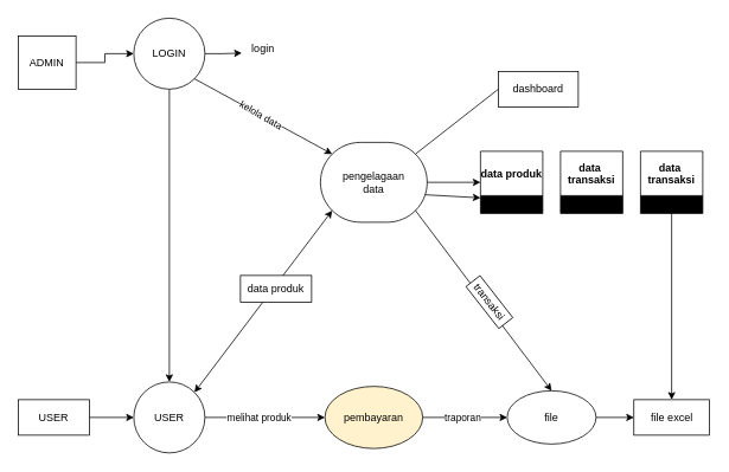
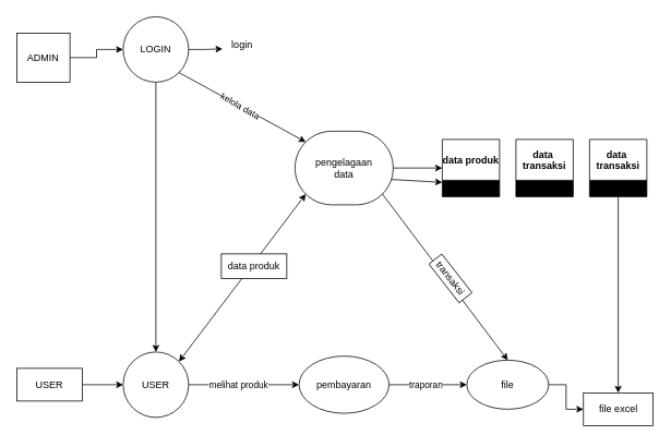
  <mxCell id="0" />
  <mxCell id="1" parent="0" />
  <mxCell id="2" style="edgeStyle=orthogonalEdgeStyle;rounded=0;orthogonalLoop=1;jettySize=auto;html=1;entryX=0;entryY=0.5;entryDx=0;entryDy=0;" parent="1" source="3" target="7" edge="1"><mxGeometry relative="1" as="geometry" /></mxCell>
  <mxCell id="3" value="ADMIN" style="html=1;dashed=0;whiteSpace=wrap;" parent="1" vertex="1"><mxGeometry x="20" y="40" width="65" height="60" as="geometry" /></mxCell>
  <mxCell id="4" style="edgeStyle=orthogonalEdgeStyle;rounded=0;orthogonalLoop=1;jettySize=auto;html=1;entryX=0;entryY=0.5;entryDx=0;entryDy=0;" parent="1" source="5" target="10" edge="1"><mxGeometry relative="1" as="geometry" /></mxCell>
  <mxCell id="5" value="USER" style="html=1;dashed=0;whiteSpace=wrap;" parent="1" vertex="1"><mxGeometry x="20" y="450" width="80" height="40" as="geometry" /></mxCell>
  <mxCell id="6" style="edgeStyle=orthogonalEdgeStyle;rounded=0;orthogonalLoop=1;jettySize=auto;html=1;entryX=0.5;entryY=0;entryDx=0;entryDy=0;" parent="1" source="7" target="10" edge="1"><mxGeometry relative="1" as="geometry" /></mxCell>
  <mxCell id="7" value="LOGIN" style="shape=ellipse;html=1;dashed=0;whiteSpace=wrap;aspect=fixed;perimeter=ellipsePerimeter;" parent="1" vertex="1"><mxGeometry x="150" y="20" width="80" height="80" as="geometry" /></mxCell>
  <mxCell id="8" style="edgeStyle=orthogonalEdgeStyle;rounded=0;orthogonalLoop=1;jettySize=auto;html=1;entryX=0;entryY=0.5;entryDx=0;entryDy=0;" parent="1" source="10" target="28" edge="1"><mxGeometry relative="1" as="geometry" /></mxCell>
  <mxCell id="9" value="melihat produk" style="edgeLabel;html=1;align=center;verticalAlign=middle;resizable=0;points=[];" parent="8" vertex="1" connectable="0"><mxGeometry x="-0.274" y="1" relative="1" as="geometry"><mxPoint x="11" y="1" as="offset" /></mxGeometry></mxCell>
  <mxCell id="10" value="USER" style="shape=ellipse;html=1;dashed=0;whiteSpace=wrap;aspect=fixed;perimeter=ellipsePerimeter;" parent="1" vertex="1"><mxGeometry x="150" y="430" width="80" height="80" as="geometry" /></mxCell>
  <mxCell id="11" value="login" style="text;html=1;align=center;verticalAlign=middle;resizable=0;points=[];autosize=1;strokeColor=none;fillColor=none;" parent="1" vertex="1"><mxGeometry x="270" y="40" width="50" height="30" as="geometry" /></mxCell>
  <mxCell id="12" style="edgeStyle=orthogonalEdgeStyle;rounded=0;orthogonalLoop=1;jettySize=auto;html=1;entryX=0.03;entryY=0.643;entryDx=0;entryDy=0;entryPerimeter=0;" parent="1" source="7" target="11" edge="1"><mxGeometry relative="1" as="geometry" /></mxCell>
  <mxCell id="13" value="" style="endArrow=classic;html=1;rounded=0;exitX=1;exitY=1;exitDx=0;exitDy=0;entryX=0;entryY=0;entryDx=13.185;entryDy=13.185;entryPerimeter=0;" parent="1" source="7" target="16" edge="1"><mxGeometry width="50" height="50" relative="1" as="geometry"><mxPoint x="240" y="150" as="sourcePoint" /><mxPoint x="290" y="100" as="targetPoint" /></mxGeometry></mxCell>
  <mxCell id="14" value="kelola data" style="edgeLabel;html=1;align=center;verticalAlign=middle;resizable=0;points=[];rotation=30;" parent="13" vertex="1" connectable="0"><mxGeometry x="0.601" y="-3" relative="1" as="geometry"><mxPoint x="-48" y="-30" as="offset" /></mxGeometry></mxCell>
  <mxCell id="15" style="edgeStyle=orthogonalEdgeStyle;rounded=0;orthogonalLoop=1;jettySize=auto;html=1;entryX=0;entryY=0.5;entryDx=0;entryDy=0;" parent="1" source="16" target="21" edge="1"><mxGeometry relative="1" as="geometry" /></mxCell>
  <mxCell id="16" value="pengelagaan&lt;div&gt;data&lt;/div&gt;" style="html=1;dashed=0;whiteSpace=wrap;shape=mxgraph.dfd.start" parent="1" vertex="1"><mxGeometry x="360" y="160" width="120" height="90" as="geometry" /></mxCell>
  <mxCell id="17" value="" style="endArrow=classic;startArrow=classic;html=1;rounded=0;exitX=1;exitY=0;exitDx=0;exitDy=0;entryX=0;entryY=0;entryDx=13.185;entryDy=76.815;entryPerimeter=0;" parent="1" source="10" target="16" edge="1"><mxGeometry width="50" height="50" relative="1" as="geometry"><mxPoint x="290" y="390" as="sourcePoint" /><mxPoint x="340" y="340" as="targetPoint" /></mxGeometry></mxCell>
  <mxCell id="18" value="data produk" style="rounded=0;whiteSpace=wrap;html=1;" parent="1" vertex="1"><mxGeometry x="270" y="310" width="80" height="30" as="geometry" /></mxCell>
- <mxCell id="19" value="dashboard" style="rounded=0;whiteSpace=wrap;html=1;" parent="1" vertex="1"><mxGeometry x="560" y="80" width="90" height="40" as="geometry" /></mxCell>
- <mxCell id="20" value="" style="endArrow=none;html=1;rounded=0;entryX=0;entryY=0.5;entryDx=0;entryDy=0;exitX=0;exitY=0;exitDx=106.815;exitDy=13.185;exitPerimeter=0;" parent="1" source="16" target="19" edge="1"><mxGeometry width="50" height="50" relative="1" as="geometry"><mxPoint x="430" y="115" as="sourcePoint" /><mxPoint x="480" y="-45" as="targetPoint" /></mxGeometry></mxCell>
  <mxCell id="21" value="data produk" style="swimlane;childLayout=stackLayout;horizontal=1;startSize=50;horizontalStack=0;resizeParent=1;resizeParentMax=0;resizeLast=0;collapsible=0;marginBottom=0;swimlaneFillColor=#000000;rotation=0;verticalAlign=middle;" parent="1" vertex="1"><mxGeometry x="540" y="170" width="70" height="70" as="geometry" /></mxCell>
  <mxCell id="22" value="data &#10;transaksi" style="swimlane;childLayout=stackLayout;horizontal=1;startSize=50;horizontalStack=0;resizeParent=1;resizeParentMax=0;resizeLast=0;collapsible=0;marginBottom=0;swimlaneFillColor=#000000;rotation=0;verticalAlign=middle;" parent="1" vertex="1"><mxGeometry x="630" y="170" width="70" height="70" as="geometry" /></mxCell>
  <mxCell id="23" style="edgeStyle=orthogonalEdgeStyle;rounded=0;orthogonalLoop=1;jettySize=auto;html=1;entryX=0.5;entryY=0;entryDx=0;entryDy=0;" parent="1" source="24" target="31" edge="1"><mxGeometry relative="1" as="geometry" /></mxCell>
  <mxCell id="24" value="data &#10;transaksi" style="swimlane;childLayout=stackLayout;horizontal=1;startSize=50;horizontalStack=0;resizeParent=1;resizeParentMax=0;resizeLast=0;collapsible=0;marginBottom=0;swimlaneFillColor=#000000;rotation=0;verticalAlign=middle;" parent="1" vertex="1"><mxGeometry x="720" y="170" width="70" height="70" as="geometry" /></mxCell>
  <mxCell id="25" value="" style="endArrow=classic;html=1;rounded=0;entryX=0;entryY=0.75;entryDx=0;entryDy=0;exitX=0.983;exitY=0.656;exitDx=0;exitDy=0;exitPerimeter=0;" parent="1" source="16" target="21" edge="1"><mxGeometry width="50" height="50" relative="1" as="geometry"><mxPoint x="460" y="290" as="sourcePoint" /><mxPoint x="510" y="240" as="targetPoint" /></mxGeometry></mxCell>
  <mxCell id="26" style="edgeStyle=orthogonalEdgeStyle;rounded=0;orthogonalLoop=1;jettySize=auto;html=1;entryX=0;entryY=0.5;entryDx=0;entryDy=0;" parent="1" source="28" target="30" edge="1"><mxGeometry relative="1" as="geometry" /></mxCell>
  <mxCell id="27" value="traporan" style="edgeLabel;html=1;align=center;verticalAlign=middle;resizable=0;points=[];" parent="26" vertex="1" connectable="0"><mxGeometry x="-0.081" y="-3" relative="1" as="geometry"><mxPoint y="-3" as="offset" /></mxGeometry></mxCell>
- <mxCell id="28" value="pembayaran" style="ellipse;whiteSpace=wrap;html=1;fillColor=#fff2cc;" parent="1" vertex="1"><mxGeometry x="365" y="435" width="110" height="70" as="geometry" /></mxCell>
+ <mxCell id="28" value="pembayaran" style="ellipse;whiteSpace=wrap;html=1;" parent="1" vertex="1"><mxGeometry x="365" y="435" width="110" height="70" as="geometry" /></mxCell>
  <mxCell id="29" style="edgeStyle=orthogonalEdgeStyle;rounded=0;orthogonalLoop=1;jettySize=auto;html=1;" parent="1" source="30" target="31" edge="1"><mxGeometry relative="1" as="geometry" /></mxCell>
  <mxCell id="30" value="file" style="ellipse;whiteSpace=wrap;html=1;" parent="1" vertex="1"><mxGeometry x="570" y="440" width="100" height="60" as="geometry" /></mxCell>
- <mxCell id="31" value="file excel" style="rounded=0;whiteSpace=wrap;html=1;" parent="1" vertex="1"><mxGeometry x="712.5" y="450" width="85" height="40" as="geometry" /></mxCell>
+ <mxCell id="31" value="file excel" style="rounded=0;whiteSpace=wrap;html=1;" parent="1" vertex="1"><mxGeometry x="712.5" y="480" width="85" height="40" as="geometry" /></mxCell>
  <mxCell id="32" value="" style="endArrow=classic;html=1;rounded=0;exitX=0;exitY=0;exitDx=106.815;exitDy=76.815;exitPerimeter=0;entryX=0.5;entryY=0;entryDx=0;entryDy=0;" parent="1" source="16" target="30" edge="1"><mxGeometry width="50" height="50" relative="1" as="geometry"><mxPoint x="490" y="330" as="sourcePoint" /><mxPoint x="540" y="280" as="targetPoint" /></mxGeometry></mxCell>
  <mxCell id="33" value="transaksi" style="rounded=0;whiteSpace=wrap;html=1;rotation=52;" parent="1" vertex="1"><mxGeometry x="520" y="330" width="60" height="20" as="geometry" /></mxCell>
